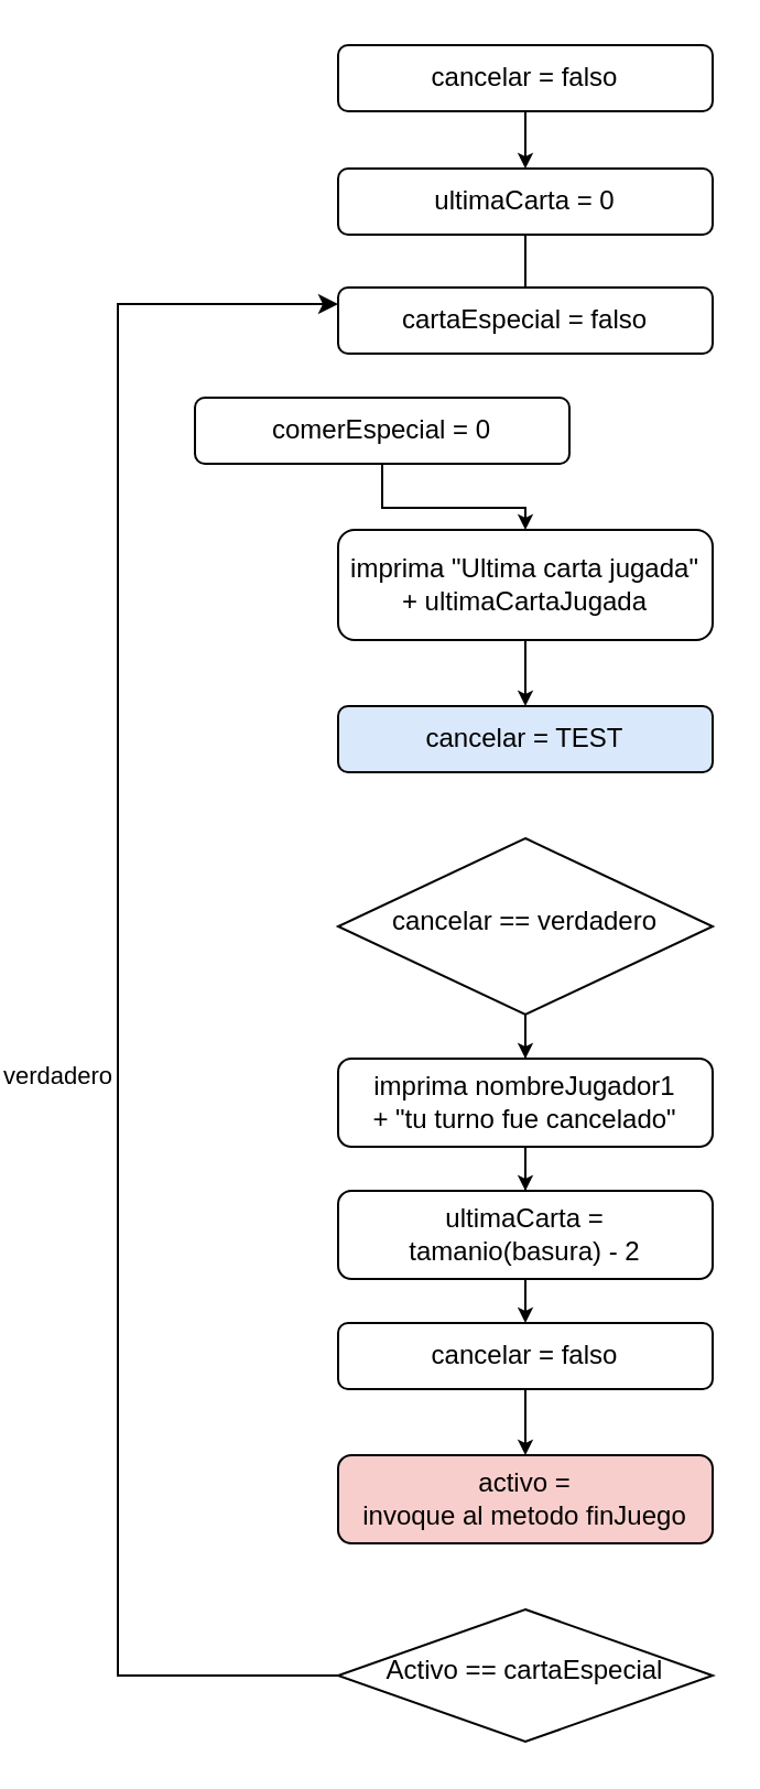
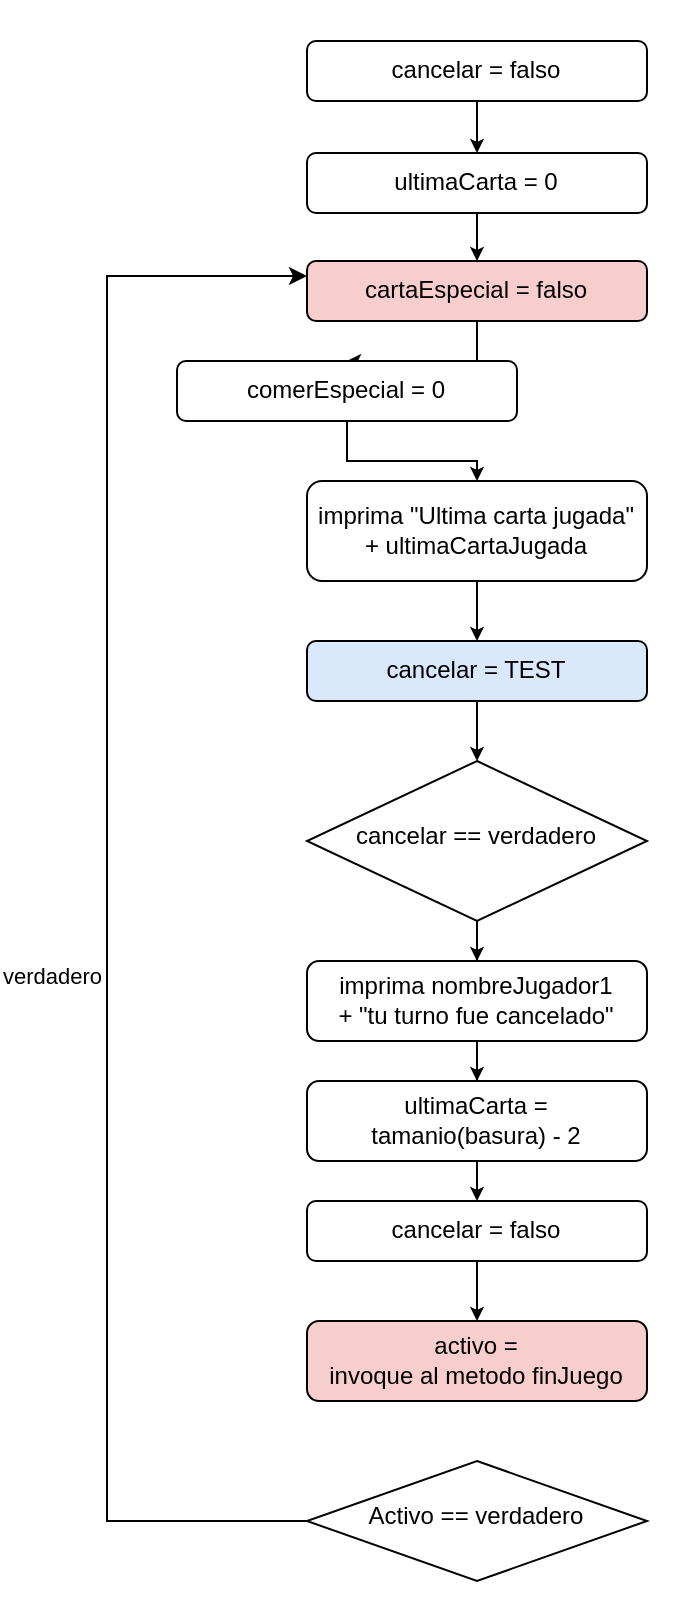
  <mxCell id="0" />
  <mxCell id="1" parent="0" />
  <mxCell id="2" style="edgeStyle=orthogonalEdgeStyle;rounded=0;orthogonalLoop=1;jettySize=auto;html=1;entryX=0.5;entryY=0;entryDx=0;entryDy=0;fontSize=8;startSize=4;endSize=4;" edge="1" parent="1" source="3" target="9"><mxGeometry relative="1" as="geometry" /></mxCell>
  <mxCell id="3" value="cancelar = falso" style="rounded=1;whiteSpace=wrap;html=1;fontSize=12;glass=0;strokeWidth=1;shadow=0;" parent="1" vertex="1"><mxGeometry x="120" y="20" width="170" height="30" as="geometry" /></mxCell>
  <mxCell id="4" style="edgeStyle=orthogonalEdgeStyle;rounded=0;orthogonalLoop=1;jettySize=auto;html=1;entryX=0;entryY=0.25;entryDx=0;entryDy=0;exitX=0;exitY=0.5;exitDx=0;exitDy=0;" edge="1" parent="1" source="6" target="11"><mxGeometry relative="1" as="geometry"><Array as="points"><mxPoint x="20" y="760" /><mxPoint x="20" y="138" /></Array></mxGeometry></mxCell>
  <mxCell id="5" value="verdadero" style="edgeLabel;html=1;align=right;verticalAlign=middle;resizable=0;points=[];" vertex="1" connectable="0" parent="4"><mxGeometry x="-0.094" y="2" relative="1" as="geometry"><mxPoint as="offset" /></mxGeometry></mxCell>
- <mxCell id="6" value="Activo == cartaEspecial" style="rhombus;whiteSpace=wrap;html=1;shadow=0;fontFamily=Helvetica;fontSize=12;align=center;strokeWidth=1;spacing=6;spacingTop=-4;" parent="1" vertex="1"><mxGeometry x="120" y="730" width="170" height="60" as="geometry" /></mxCell>
+ <mxCell id="6" value="Activo == verdadero" style="rhombus;whiteSpace=wrap;html=1;shadow=0;fontFamily=Helvetica;fontSize=12;align=center;strokeWidth=1;spacing=6;spacingTop=-4;" parent="1" vertex="1"><mxGeometry x="120" y="730" width="170" height="60" as="geometry" /></mxCell>
  <mxCell id="7" value="activo = &lt;br&gt;invoque al metodo finJuego" style="rounded=1;whiteSpace=wrap;html=1;fontSize=12;glass=0;strokeWidth=1;shadow=0;fillColor=#f8cecc;" vertex="1" parent="1"><mxGeometry x="120" y="660" width="170" height="40" as="geometry" /></mxCell>
- <mxCell id="8" style="edgeStyle=orthogonalEdgeStyle;rounded=0;orthogonalLoop=1;jettySize=auto;html=1;entryX=0.5;entryY=0;entryDx=0;entryDy=0;startSize=4;endSize=4;jumpSize=6;endArrow=none;" edge="1" parent="1" source="9" target="11"><mxGeometry relative="1" as="geometry" /></mxCell>
+ <mxCell id="8" style="edgeStyle=orthogonalEdgeStyle;rounded=0;orthogonalLoop=1;jettySize=auto;html=1;entryX=0.5;entryY=0;entryDx=0;entryDy=0;startSize=4;endSize=4;jumpSize=6;" edge="1" parent="1" source="9" target="11"><mxGeometry relative="1" as="geometry" /></mxCell>
  <mxCell id="9" value="ultimaCarta = 0" style="rounded=1;whiteSpace=wrap;html=1;fontSize=12;glass=0;strokeWidth=1;shadow=0;" vertex="1" parent="1"><mxGeometry x="120" y="76" width="170" height="30" as="geometry" /></mxCell>
- <mxCell id="11" value="cartaEspecial = falso" style="rounded=1;whiteSpace=wrap;html=1;fontSize=12;glass=0;strokeWidth=1;shadow=0;" vertex="1" parent="1"><mxGeometry x="120" y="130" width="170" height="30" as="geometry" /></mxCell>
+ <mxCell id="10" style="edgeStyle=orthogonalEdgeStyle;rounded=0;orthogonalLoop=1;jettySize=auto;html=1;entryX=0.5;entryY=0;entryDx=0;entryDy=0;endSize=4;startSize=4;" edge="1" parent="1" source="11" target="13"><mxGeometry relative="1" as="geometry" /></mxCell>
+ <mxCell id="11" value="cartaEspecial = falso" style="rounded=1;whiteSpace=wrap;html=1;fontSize=12;glass=0;strokeWidth=1;shadow=0;fillColor=#f8cecc;" vertex="1" parent="1"><mxGeometry x="120" y="130" width="170" height="30" as="geometry" /></mxCell>
  <mxCell id="12" style="edgeStyle=orthogonalEdgeStyle;rounded=0;orthogonalLoop=1;jettySize=auto;html=1;entryX=0.5;entryY=0;entryDx=0;entryDy=0;endSize=4;startSize=4;" edge="1" parent="1" source="13" target="15"><mxGeometry relative="1" as="geometry" /></mxCell>
  <mxCell id="13" value="comerEspecial = 0" style="rounded=1;whiteSpace=wrap;html=1;fontSize=12;glass=0;strokeWidth=1;shadow=0;" vertex="1" parent="1"><mxGeometry x="55" y="180" width="170" height="30" as="geometry" /></mxCell>
  <mxCell id="14" style="edgeStyle=orthogonalEdgeStyle;rounded=0;orthogonalLoop=1;jettySize=auto;html=1;entryX=0.5;entryY=0;entryDx=0;entryDy=0;endSize=4;startSize=4;" edge="1" parent="1" source="15" target="17"><mxGeometry relative="1" as="geometry" /></mxCell>
  <mxCell id="15" value="imprima &quot;Ultima carta jugada&quot; + ultimaCartaJugada" style="rounded=1;whiteSpace=wrap;html=1;fontSize=12;glass=0;strokeWidth=1;shadow=0;" vertex="1" parent="1"><mxGeometry x="120" y="240" width="170" height="50" as="geometry" /></mxCell>
+ <mxCell id="16" style="edgeStyle=orthogonalEdgeStyle;rounded=0;orthogonalLoop=1;jettySize=auto;html=1;endSize=4;startSize=4;" edge="1" parent="1" source="17" target="19"><mxGeometry relative="1" as="geometry" /></mxCell>
  <mxCell id="17" value="cancelar = TEST" style="rounded=1;whiteSpace=wrap;html=1;fontSize=12;glass=0;strokeWidth=1;shadow=0;fillColor=#dae8fc;" vertex="1" parent="1"><mxGeometry x="120" y="320" width="170" height="30" as="geometry" /></mxCell>
  <mxCell id="18" style="edgeStyle=orthogonalEdgeStyle;rounded=0;orthogonalLoop=1;jettySize=auto;html=1;entryX=0.5;entryY=0;entryDx=0;entryDy=0;endSize=4;startSize=4;" edge="1" parent="1" source="19" target="21"><mxGeometry relative="1" as="geometry" /></mxCell>
  <mxCell id="19" value="cancelar == verdadero" style="rhombus;whiteSpace=wrap;html=1;shadow=0;fontFamily=Helvetica;fontSize=12;align=center;strokeWidth=1;spacing=6;spacingTop=-4;" vertex="1" parent="1"><mxGeometry x="120" y="380" width="170" height="80" as="geometry" /></mxCell>
  <mxCell id="20" style="edgeStyle=orthogonalEdgeStyle;rounded=0;orthogonalLoop=1;jettySize=auto;html=1;entryX=0.5;entryY=0;entryDx=0;entryDy=0;endSize=4;startSize=4;" edge="1" parent="1" source="21" target="23"><mxGeometry relative="1" as="geometry" /></mxCell>
  <mxCell id="21" value="imprima nombreJugador1 &lt;br&gt;+ &quot;tu turno fue cancelado&quot;" style="rounded=1;whiteSpace=wrap;html=1;fontSize=12;glass=0;strokeWidth=1;shadow=0;" vertex="1" parent="1"><mxGeometry x="120" y="480" width="170" height="40" as="geometry" /></mxCell>
  <mxCell id="22" style="edgeStyle=orthogonalEdgeStyle;rounded=0;orthogonalLoop=1;jettySize=auto;html=1;exitX=0.5;exitY=1;exitDx=0;exitDy=0;entryX=0.5;entryY=0;entryDx=0;entryDy=0;endSize=4;startSize=4;" edge="1" parent="1" source="23" target="25"><mxGeometry relative="1" as="geometry" /></mxCell>
  <mxCell id="23" value="ultimaCarta = &lt;br&gt;tamanio(basura) - 2" style="rounded=1;whiteSpace=wrap;html=1;fontSize=12;glass=0;strokeWidth=1;shadow=0;" vertex="1" parent="1"><mxGeometry x="120" y="540" width="170" height="40" as="geometry" /></mxCell>
  <mxCell id="24" style="edgeStyle=orthogonalEdgeStyle;rounded=0;orthogonalLoop=1;jettySize=auto;html=1;entryX=0.5;entryY=0;entryDx=0;entryDy=0;startSize=4;endSize=4;strokeWidth=1;" edge="1" parent="1" source="25" target="7"><mxGeometry relative="1" as="geometry" /></mxCell>
  <mxCell id="25" value="cancelar = falso" style="rounded=1;whiteSpace=wrap;html=1;fontSize=12;glass=0;strokeWidth=1;shadow=0;" vertex="1" parent="1"><mxGeometry x="120" y="600" width="170" height="30" as="geometry" /></mxCell>
